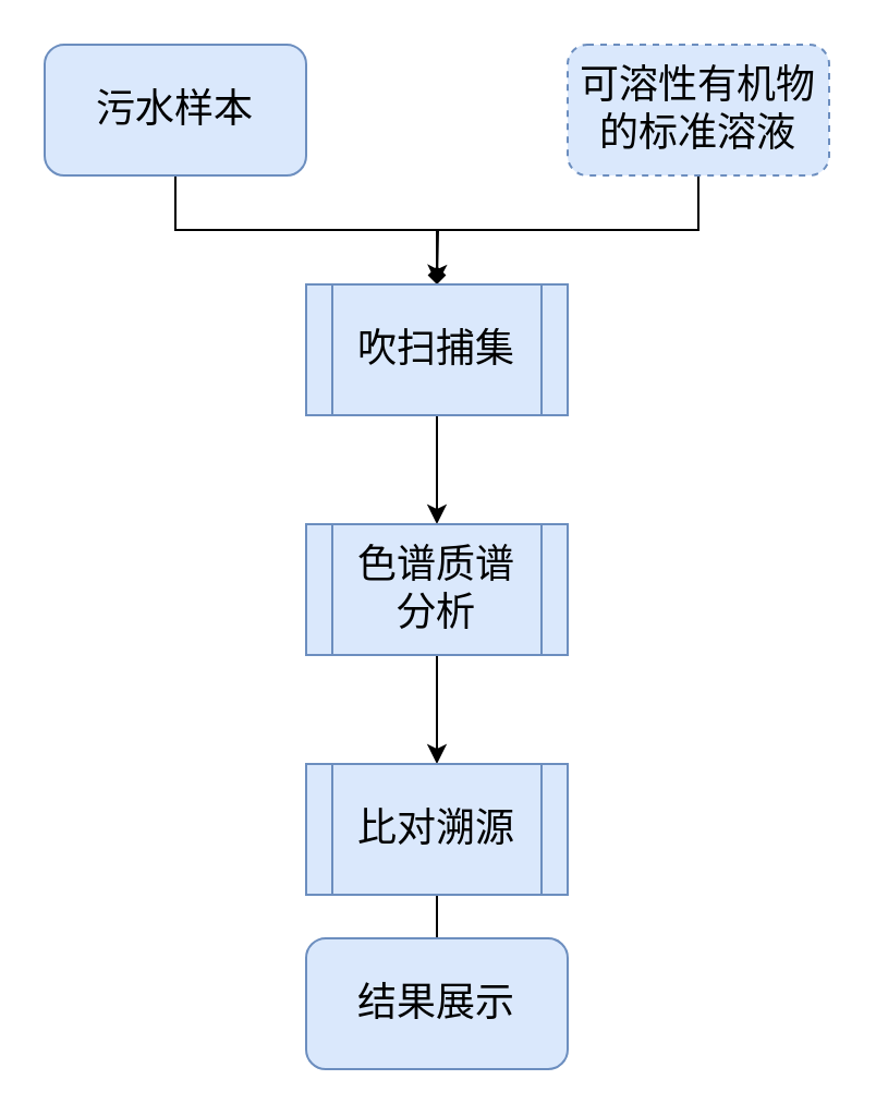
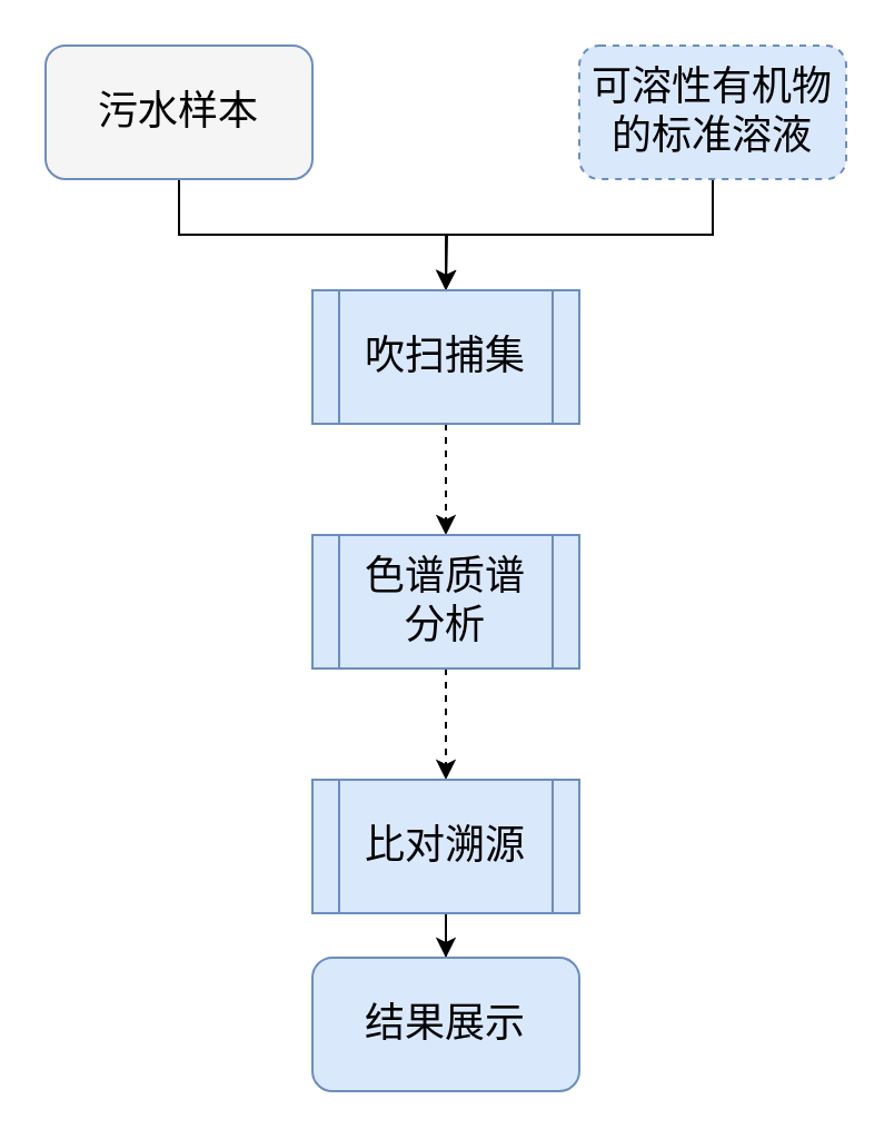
  <mxCell id="0" />
  <mxCell id="1" parent="0" />
  <mxCell id="2" style="edgeStyle=orthogonalEdgeStyle;rounded=0;orthogonalLoop=1;jettySize=auto;html=1;exitX=0.5;exitY=1;exitDx=0;exitDy=0;" parent="1" source="3" edge="1"><mxGeometry relative="1" as="geometry"><mxPoint x="200" y="130" as="targetPoint" /></mxGeometry></mxCell>
  <mxCell id="3" value="&lt;font style=&quot;font-size: 18px&quot;&gt;可溶性有机物&lt;br&gt;的标准溶液&lt;/font&gt;" style="rounded=1;whiteSpace=wrap;html=1;fillColor=#dae8fc;strokeColor=#6c8ebf;dashed=1;" parent="1" vertex="1"><mxGeometry x="260" y="20" width="120" height="60" as="geometry" /></mxCell>
- <mxCell id="4" style="edgeStyle=orthogonalEdgeStyle;rounded=0;orthogonalLoop=1;jettySize=auto;html=1;exitX=0.5;exitY=1;exitDx=0;exitDy=0;entryX=0.5;entryY=0;entryDx=0;entryDy=0;endArrow=diamond;" parent="1" source="5" target="7" edge="1"><mxGeometry relative="1" as="geometry" /></mxCell>
- <mxCell id="5" value="&lt;span style=&quot;font-size: 18px&quot;&gt;污水样本&lt;/span&gt;" style="rounded=1;whiteSpace=wrap;html=1;fillColor=#dae8fc;strokeColor=#6c8ebf;" parent="1" vertex="1"><mxGeometry x="20" y="20" width="120" height="60" as="geometry" /></mxCell>
- <mxCell id="6" style="edgeStyle=orthogonalEdgeStyle;rounded=0;orthogonalLoop=1;jettySize=auto;html=1;exitX=0.5;exitY=1;exitDx=0;exitDy=0;entryX=0.5;entryY=0;entryDx=0;entryDy=0;" parent="1" source="7" target="9" edge="1"><mxGeometry relative="1" as="geometry" /></mxCell>
+ <mxCell id="4" style="edgeStyle=orthogonalEdgeStyle;rounded=0;orthogonalLoop=1;jettySize=auto;html=1;exitX=0.5;exitY=1;exitDx=0;exitDy=0;entryX=0.5;entryY=0;entryDx=0;entryDy=0;" parent="1" source="5" target="7" edge="1"><mxGeometry relative="1" as="geometry" /></mxCell>
+ <mxCell id="5" value="&lt;span style=&quot;font-size: 18px&quot;&gt;污水样本&lt;/span&gt;" style="rounded=1;whiteSpace=wrap;html=1;fillColor=#f5f5f5;strokeColor=#6c8ebf;" parent="1" vertex="1"><mxGeometry x="20" y="20" width="120" height="60" as="geometry" /></mxCell>
+ <mxCell id="6" style="edgeStyle=orthogonalEdgeStyle;rounded=0;orthogonalLoop=1;jettySize=auto;html=1;exitX=0.5;exitY=1;exitDx=0;exitDy=0;entryX=0.5;entryY=0;entryDx=0;entryDy=0;dashed=1;" parent="1" source="7" target="9" edge="1"><mxGeometry relative="1" as="geometry" /></mxCell>
  <mxCell id="7" value="&lt;font style=&quot;font-size: 18px&quot;&gt;吹扫捕集&lt;/font&gt;" style="shape=process;whiteSpace=wrap;html=1;backgroundOutline=1;fillColor=#dae8fc;strokeColor=#6c8ebf;" parent="1" vertex="1"><mxGeometry x="140" y="130" width="120" height="60" as="geometry" /></mxCell>
- <mxCell id="8" style="edgeStyle=orthogonalEdgeStyle;rounded=0;orthogonalLoop=1;jettySize=auto;html=1;exitX=0.5;exitY=1;exitDx=0;exitDy=0;entryX=0.5;entryY=0;entryDx=0;entryDy=0;" parent="1" source="9" target="11" edge="1"><mxGeometry relative="1" as="geometry" /></mxCell>
+ <mxCell id="8" style="edgeStyle=orthogonalEdgeStyle;rounded=0;orthogonalLoop=1;jettySize=auto;html=1;exitX=0.5;exitY=1;exitDx=0;exitDy=0;entryX=0.5;entryY=0;entryDx=0;entryDy=0;dashed=1;" parent="1" source="9" target="11" edge="1"><mxGeometry relative="1" as="geometry" /></mxCell>
  <mxCell id="9" value="&lt;font style=&quot;font-size: 18px&quot;&gt;色谱质谱&lt;br&gt;分析&lt;br&gt;&lt;/font&gt;" style="shape=process;whiteSpace=wrap;html=1;backgroundOutline=1;fillColor=#dae8fc;strokeColor=#6c8ebf;" parent="1" vertex="1"><mxGeometry x="140" y="240" width="120" height="60" as="geometry" /></mxCell>
- <mxCell id="10" style="edgeStyle=orthogonalEdgeStyle;rounded=0;orthogonalLoop=1;jettySize=auto;html=1;exitX=0.5;exitY=1;exitDx=0;exitDy=0;endArrow=none;" parent="1" source="11" target="12" edge="1"><mxGeometry relative="1" as="geometry" /></mxCell>
+ <mxCell id="10" style="edgeStyle=orthogonalEdgeStyle;rounded=0;orthogonalLoop=1;jettySize=auto;html=1;exitX=0.5;exitY=1;exitDx=0;exitDy=0;" parent="1" source="11" target="12" edge="1"><mxGeometry relative="1" as="geometry" /></mxCell>
  <mxCell id="11" value="&lt;font style=&quot;font-size: 18px&quot;&gt;比对溯源&lt;/font&gt;" style="shape=process;whiteSpace=wrap;html=1;backgroundOutline=1;fillColor=#dae8fc;strokeColor=#6c8ebf;" parent="1" vertex="1"><mxGeometry x="140" y="350" width="120" height="60" as="geometry" /></mxCell>
  <mxCell id="12" value="&lt;span style=&quot;font-size: 18px&quot;&gt;结果展示&lt;/span&gt;" style="rounded=1;whiteSpace=wrap;html=1;fillColor=#dae8fc;strokeColor=#6c8ebf;" parent="1" vertex="1"><mxGeometry x="140" y="430" width="120" height="60" as="geometry" /></mxCell>
